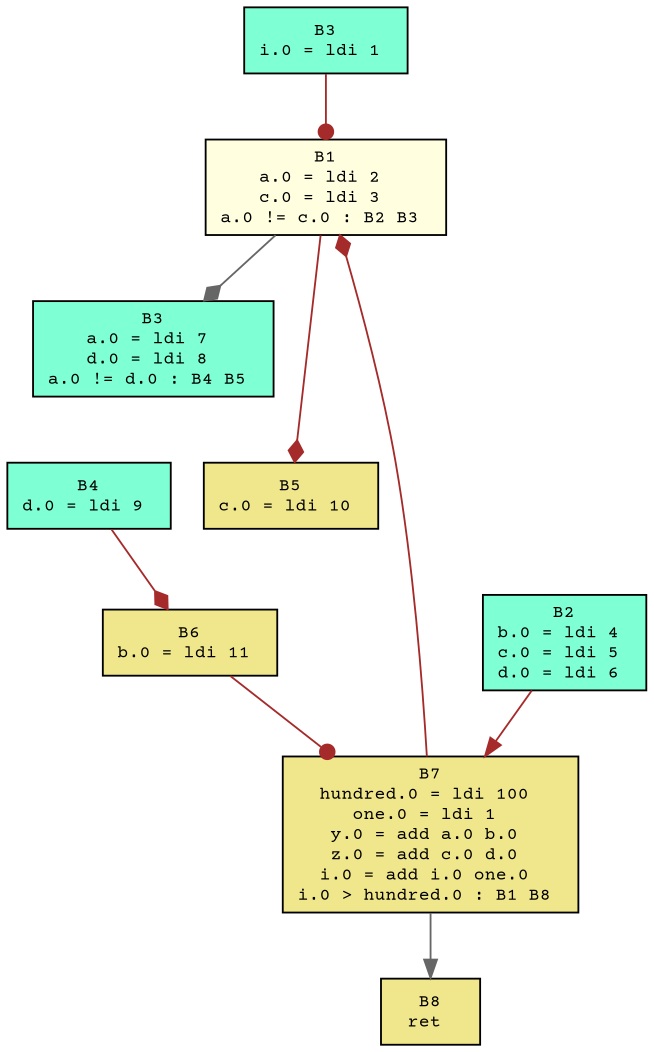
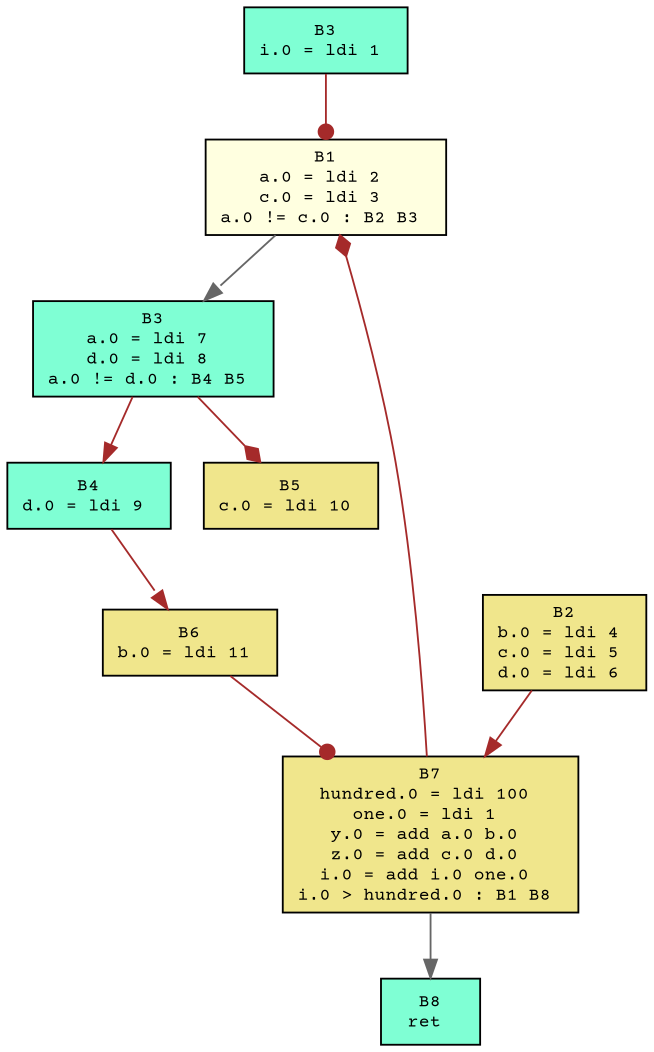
  digraph {
    fontname="Courier Prime"
    node [fillcolor=aquamarine fontname="Courier Prime" fontsize=10 shape=box style=filled]
    edge [arrowhead=diamond color=brown fontname="Courier Prime"]
    n1 [label="B3\ni.0 = ldi 1 \n"]
    n2 [fillcolor=lightyellow label="B1\na.0 = ldi 2 \nc.0 = ldi 3 \na.0 != c.0 : B2 B3 \n"]
    n3 [label="B3\na.0 = ldi 7 \nd.0 = ldi 8 \na.0 != d.0 : B4 B5 \n"]
-   n4 [label="B2\nb.0 = ldi 4 \nc.0 = ldi 5 \nd.0 = ldi 6 \n"]
+   n4 [fillcolor=khaki label="B2\nb.0 = ldi 4 \nc.0 = ldi 5 \nd.0 = ldi 6 \n"]
    n5 [fillcolor=khaki label="B7\nhundred.0 = ldi 100 \none.0 = ldi 1 \ny.0 = add a.0 b.0 \nz.0 = add c.0 d.0 \ni.0 = add i.0 one.0 \ni.0 > hundred.0 : B1 B8 \n"]
    n6 [label="B4\nd.0 = ldi 9 \n"]
    n7 [fillcolor=khaki label="B5\nc.0 = ldi 10 \n"]
-   n8 [fillcolor=khaki label="B8\nret \n"]
+   n8 [label="B8\nret \n"]
    n9 [fillcolor=khaki label="B6\nb.0 = ldi 11 \n"]
    n1 -> n2 [arrowhead=dot]
-   n2 -> n3 [color=gray40]
-   n2 -> n7
+   n2 -> n3 [arrowhead=normal color=gray40]
+   n3 -> n6 [arrowhead=normal]
+   n3 -> n7
    n4 -> n5 [arrowhead=normal]
    n5 -> n2
    n5 -> n8 [arrowhead=normal color=gray40]
-   n6 -> n9
+   n6 -> n9 [arrowhead=normal]
    n9 -> n5 [arrowhead=dot]
  }
